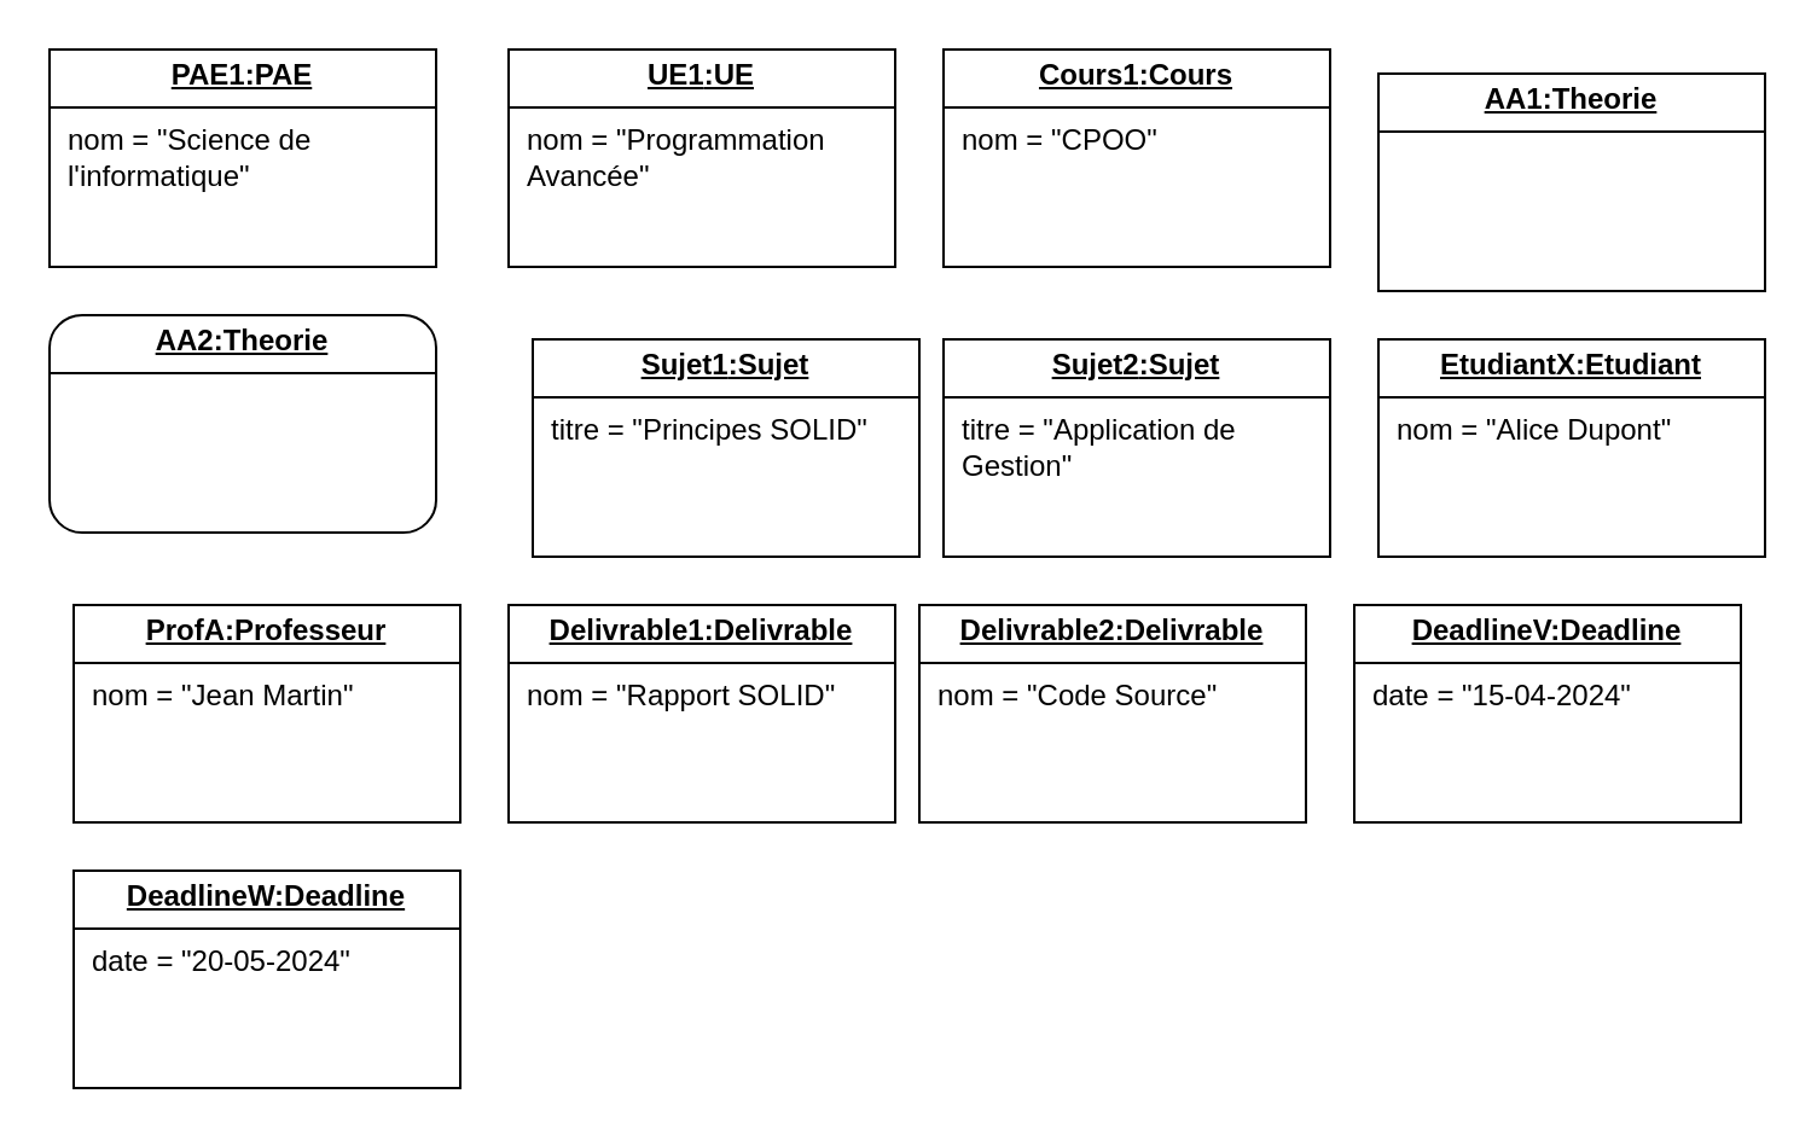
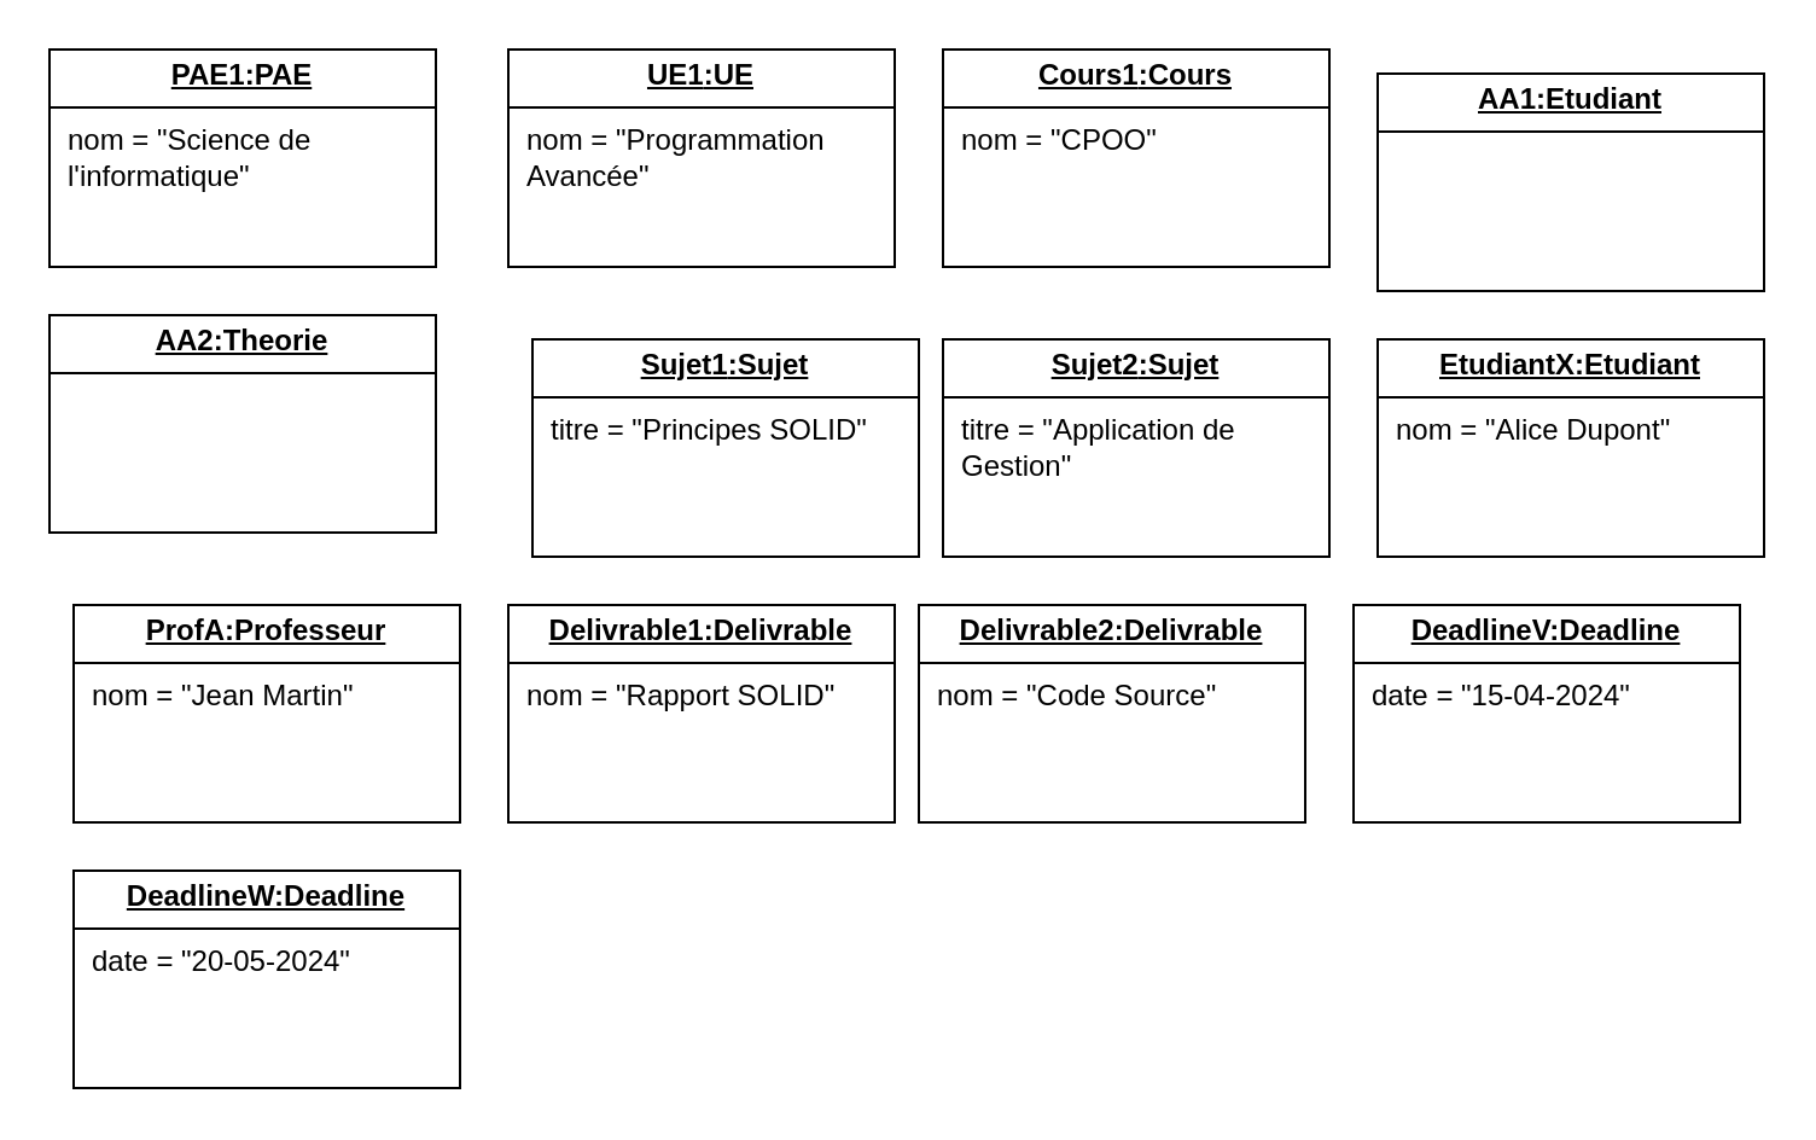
  <mxCell id="0" />
  <mxCell id="1" parent="0" />
  <mxCell id="2" value="&lt;p style=&quot;margin:0px;margin-top:4px;text-align:center;text-decoration:underline;&quot;&gt;&lt;b&gt;PAE1:PAE&lt;/b&gt;&lt;/p&gt;&lt;hr size=&quot;1&quot; style=&quot;border-style:solid;&quot;&gt;&lt;p style=&quot;margin:0px;margin-left:8px;&quot;&gt;nom = &quot;Science de l'informatique&quot;&lt;/p&gt;" style="verticalAlign=top;align=left;overflow=fill;html=1;whiteSpace=wrap;" vertex="1" parent="1"><mxGeometry x="20" y="20" width="160" height="90" as="geometry" /></mxCell>
  <mxCell id="3" value="&lt;p style=&quot;margin:0px;margin-top:4px;text-align:center;text-decoration:underline;&quot;&gt;&lt;b&gt;UE1&lt;/b&gt;&lt;b&gt;:UE&lt;/b&gt;&lt;/p&gt;&lt;hr size=&quot;1&quot; style=&quot;border-style:solid;&quot;&gt;&lt;p style=&quot;margin:0px;margin-left:8px;&quot;&gt;nom = &quot;Programmation Avancée&quot;&lt;/p&gt;" style="verticalAlign=top;align=left;overflow=fill;html=1;whiteSpace=wrap;" vertex="1" parent="1"><mxGeometry x="210" y="20" width="160" height="90" as="geometry" /></mxCell>
  <mxCell id="4" value="&lt;p style=&quot;margin:0px;margin-top:4px;text-align:center;text-decoration:underline;&quot;&gt;&lt;b&gt;Cours1&lt;/b&gt;&lt;b&gt;:Cours&lt;/b&gt;&lt;/p&gt;&lt;hr size=&quot;1&quot; style=&quot;border-style:solid;&quot;&gt;&lt;p style=&quot;margin:0px;margin-left:8px;&quot;&gt;nom = &quot;CPOO&quot;&lt;/p&gt;" style="verticalAlign=top;align=left;overflow=fill;html=1;whiteSpace=wrap;" vertex="1" parent="1"><mxGeometry x="390" y="20" width="160" height="90" as="geometry" /></mxCell>
- <mxCell id="5" value="&lt;p style=&quot;margin:0px;margin-top:4px;text-align:center;text-decoration:underline;&quot;&gt;&lt;b&gt;AA1:Theorie&lt;/b&gt;&lt;/p&gt;&lt;hr size=&quot;1&quot; style=&quot;border-style:solid;&quot;&gt;&lt;p style=&quot;margin:0px;margin-left:8px;&quot;&gt;&lt;br&gt;&lt;/p&gt;" style="verticalAlign=top;align=left;overflow=fill;html=1;whiteSpace=wrap;" vertex="1" parent="1"><mxGeometry x="570" y="30" width="160" height="90" as="geometry" /></mxCell>
- <mxCell id="6" value="&lt;p style=&quot;margin:0px;margin-top:4px;text-align:center;text-decoration:underline;&quot;&gt;&lt;span style=&quot;font-weight: 700;&quot;&gt;AA2:Theorie&lt;/span&gt;&lt;/p&gt;&lt;hr size=&quot;1&quot; style=&quot;border-style:solid;&quot;&gt;&lt;p style=&quot;margin:0px;margin-left:8px;&quot;&gt;&lt;br&gt;&lt;/p&gt;" style="verticalAlign=top;align=left;overflow=fill;html=1;whiteSpace=wrap;rounded=1;" vertex="1" parent="1"><mxGeometry x="20" y="130" width="160" height="90" as="geometry" /></mxCell>
+ <mxCell id="5" value="&lt;p style=&quot;margin:0px;margin-top:4px;text-align:center;text-decoration:underline;&quot;&gt;&lt;b&gt;AA1:Etudiant&lt;/b&gt;&lt;/p&gt;&lt;hr size=&quot;1&quot; style=&quot;border-style:solid;&quot;&gt;&lt;p style=&quot;margin:0px;margin-left:8px;&quot;&gt;&lt;br&gt;&lt;/p&gt;" style="verticalAlign=top;align=left;overflow=fill;html=1;whiteSpace=wrap;" vertex="1" parent="1"><mxGeometry x="570" y="30" width="160" height="90" as="geometry" /></mxCell>
+ <mxCell id="6" value="&lt;p style=&quot;margin:0px;margin-top:4px;text-align:center;text-decoration:underline;&quot;&gt;&lt;span style=&quot;font-weight: 700;&quot;&gt;AA2:Theorie&lt;/span&gt;&lt;/p&gt;&lt;hr size=&quot;1&quot; style=&quot;border-style:solid;&quot;&gt;&lt;p style=&quot;margin:0px;margin-left:8px;&quot;&gt;&lt;br&gt;&lt;/p&gt;" style="verticalAlign=top;align=left;overflow=fill;html=1;whiteSpace=wrap;" vertex="1" parent="1"><mxGeometry x="20" y="130" width="160" height="90" as="geometry" /></mxCell>
  <mxCell id="7" value="&lt;p style=&quot;margin:0px;margin-top:4px;text-align:center;text-decoration:underline;&quot;&gt;&lt;b&gt;Sujet1&lt;/b&gt;&lt;b&gt;:Sujet&lt;/b&gt;&lt;/p&gt;&lt;hr size=&quot;1&quot; style=&quot;border-style:solid;&quot;&gt;&lt;p style=&quot;margin:0px;margin-left:8px;&quot;&gt;titre = &quot;Principes SOLID&quot;&lt;/p&gt;" style="verticalAlign=top;align=left;overflow=fill;html=1;whiteSpace=wrap;" vertex="1" parent="1"><mxGeometry x="220" y="140" width="160" height="90" as="geometry" /></mxCell>
  <mxCell id="8" value="&lt;p style=&quot;margin:0px;margin-top:4px;text-align:center;text-decoration:underline;&quot;&gt;&lt;b&gt;Sujet2&lt;/b&gt;&lt;b&gt;:Sujet&lt;/b&gt;&lt;/p&gt;&lt;hr size=&quot;1&quot; style=&quot;border-style:solid;&quot;&gt;&lt;p style=&quot;margin:0px;margin-left:8px;&quot;&gt;titre = &quot;Application de Gestion&quot;&lt;/p&gt;" style="verticalAlign=top;align=left;overflow=fill;html=1;whiteSpace=wrap;" vertex="1" parent="1"><mxGeometry x="390" y="140" width="160" height="90" as="geometry" /></mxCell>
  <mxCell id="9" value="&lt;p style=&quot;margin:0px;margin-top:4px;text-align:center;text-decoration:underline;&quot;&gt;&lt;b&gt;EtudiantX:Etudiant&lt;/b&gt;&lt;/p&gt;&lt;hr size=&quot;1&quot; style=&quot;border-style:solid;&quot;&gt;&lt;p style=&quot;margin:0px;margin-left:8px;&quot;&gt;nom = &quot;Alice Dupont&quot;&lt;/p&gt;" style="verticalAlign=top;align=left;overflow=fill;html=1;whiteSpace=wrap;" vertex="1" parent="1"><mxGeometry x="570" y="140" width="160" height="90" as="geometry" /></mxCell>
  <mxCell id="10" value="&lt;p style=&quot;margin:0px;margin-top:4px;text-align:center;text-decoration:underline;&quot;&gt;&lt;b&gt;ProfA:Professeur&lt;/b&gt;&lt;/p&gt;&lt;hr size=&quot;1&quot; style=&quot;border-style:solid;&quot;&gt;&lt;p style=&quot;margin:0px;margin-left:8px;&quot;&gt;nom = &quot;Jean Martin&quot;&lt;/p&gt;" style="verticalAlign=top;align=left;overflow=fill;html=1;whiteSpace=wrap;" vertex="1" parent="1"><mxGeometry x="30" y="250" width="160" height="90" as="geometry" /></mxCell>
  <mxCell id="11" value="&lt;p style=&quot;margin:0px;margin-top:4px;text-align:center;text-decoration:underline;&quot;&gt;&lt;b&gt;Delivrable1:Delivrable&lt;/b&gt;&lt;/p&gt;&lt;hr size=&quot;1&quot; style=&quot;border-style:solid;&quot;&gt;&lt;p style=&quot;margin:0px;margin-left:8px;&quot;&gt;nom = &quot;Rapport SOLID&quot;&lt;/p&gt;&lt;p style=&quot;margin:0px;margin-left:8px;&quot;&gt;&lt;br&gt;&lt;/p&gt;" style="verticalAlign=top;align=left;overflow=fill;html=1;whiteSpace=wrap;" vertex="1" parent="1"><mxGeometry x="210" y="250" width="160" height="90" as="geometry" /></mxCell>
  <mxCell id="12" value="&lt;p style=&quot;margin:0px;margin-top:4px;text-align:center;text-decoration:underline;&quot;&gt;&lt;b&gt;Delivrable2:Delivrable&lt;/b&gt;&lt;br&gt;&lt;/p&gt;&lt;hr size=&quot;1&quot; style=&quot;border-style:solid;&quot;&gt;&lt;p style=&quot;margin:0px;margin-left:8px;&quot;&gt;nom = &quot;Code Source&quot;&lt;/p&gt;" style="verticalAlign=top;align=left;overflow=fill;html=1;whiteSpace=wrap;" vertex="1" parent="1"><mxGeometry x="380" y="250" width="160" height="90" as="geometry" /></mxCell>
  <mxCell id="13" value="&lt;p style=&quot;margin:0px;margin-top:4px;text-align:center;text-decoration:underline;&quot;&gt;&lt;b&gt;DeadlineV:Deadline&lt;/b&gt;&lt;/p&gt;&lt;hr size=&quot;1&quot; style=&quot;border-style:solid;&quot;&gt;&lt;p style=&quot;margin:0px;margin-left:8px;&quot;&gt;date = &quot;15-04-2024&quot;&lt;/p&gt;" style="verticalAlign=top;align=left;overflow=fill;html=1;whiteSpace=wrap;" vertex="1" parent="1"><mxGeometry x="560" y="250" width="160" height="90" as="geometry" /></mxCell>
  <mxCell id="14" value="&lt;p style=&quot;margin:0px;margin-top:4px;text-align:center;text-decoration:underline;&quot;&gt;&lt;b&gt;DeadlineW:Deadline&lt;/b&gt;&lt;br&gt;&lt;/p&gt;&lt;hr size=&quot;1&quot; style=&quot;border-style:solid;&quot;&gt;&lt;p style=&quot;margin:0px;margin-left:8px;&quot;&gt;date = &quot;20-05-2024&quot;&lt;/p&gt;" style="verticalAlign=top;align=left;overflow=fill;html=1;whiteSpace=wrap;" vertex="1" parent="1"><mxGeometry x="30" y="360" width="160" height="90" as="geometry" /></mxCell>
